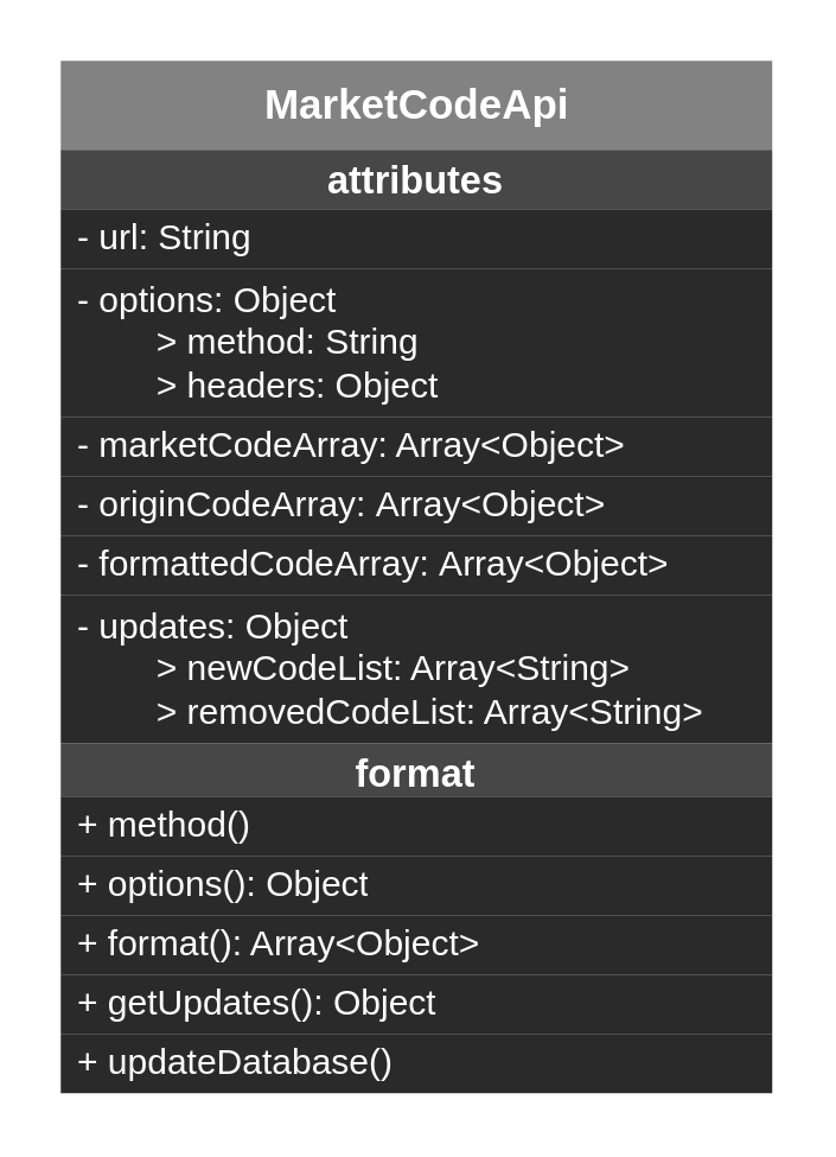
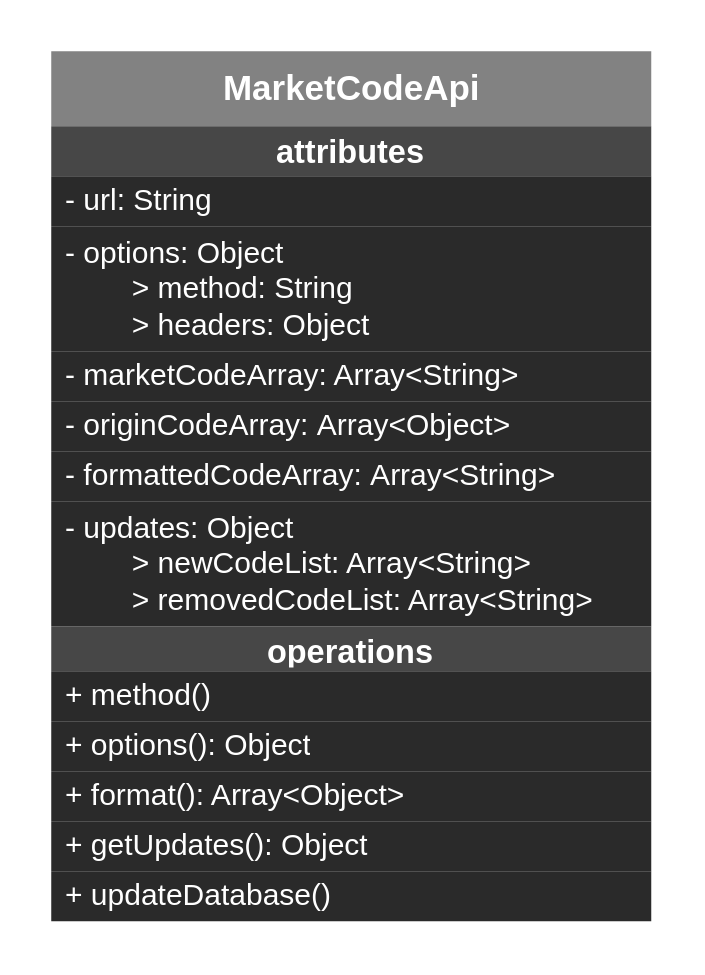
  <mxCell id="0" />
  <mxCell id="1" parent="0" />
  <mxCell id="2" value="&lt;font style=&quot;font-size: 14px&quot;&gt;&lt;b&gt;MarketCodeApi&lt;/b&gt;&lt;/font&gt;" style="swimlane;fontStyle=0;align=center;verticalAlign=top;childLayout=stackLayout;horizontal=1;startSize=30;horizontalStack=0;resizeParent=1;resizeParentMax=0;resizeLast=0;collapsible=0;marginBottom=0;html=1;strokeColor=none;fontColor=#FFFFFF;fillColor=#828282;" parent="1" vertex="1"><mxGeometry x="20" y="20" width="240" height="348" as="geometry" /></mxCell>
  <mxCell id="3" value="attributes" style="text;html=1;align=center;verticalAlign=middle;spacingLeft=4;spacingRight=4;overflow=hidden;rotatable=0;points=[[0,0.5],[1,0.5]];portConstraint=eastwest;fillColor=#474747;fontColor=#FFFFFF;fontSize=13;fontStyle=1" parent="2" vertex="1"><mxGeometry y="30" width="240" height="20" as="geometry" /></mxCell>
  <mxCell id="4" value="&lt;font&gt;- url: String&lt;/font&gt;" style="text;html=1;align=left;verticalAlign=middle;spacingLeft=4;spacingRight=4;overflow=hidden;rotatable=0;points=[[0,0.5],[1,0.5]];portConstraint=eastwest;fillColor=#2a2a2a;fontColor=#FFFFFF;" parent="2" vertex="1"><mxGeometry y="50" width="240" height="20" as="geometry" /></mxCell>
  <mxCell id="5" value="&lt;font&gt;- options: Object&lt;br&gt;&lt;span style=&quot;white-space: pre&quot;&gt;&#09;&lt;/span&gt;&amp;gt; method: String&lt;br&gt;&lt;span style=&quot;white-space: pre&quot;&gt;&#09;&lt;/span&gt;&amp;gt; headers: Object&lt;br&gt;&lt;/font&gt;" style="text;html=1;align=left;verticalAlign=middle;spacingLeft=4;spacingRight=4;overflow=hidden;rotatable=0;points=[[0,0.5],[1,0.5]];portConstraint=eastwest;fillColor=#2a2a2a;fontColor=#FFFFFF;" parent="2" vertex="1"><mxGeometry y="70" width="240" height="50" as="geometry" /></mxCell>
- <mxCell id="6" value="&lt;font&gt;- marketCodeArray: Array&amp;lt;Object&amp;gt;&lt;/font&gt;" style="text;html=1;align=left;verticalAlign=middle;spacingLeft=4;spacingRight=4;overflow=hidden;rotatable=0;points=[[0,0.5],[1,0.5]];portConstraint=eastwest;fillColor=#2a2a2a;fontColor=#FFFFFF;" parent="2" vertex="1"><mxGeometry y="120" width="240" height="20" as="geometry" /></mxCell>
+ <mxCell id="6" value="&lt;font&gt;- marketCodeArray: Array&amp;lt;String&amp;gt;&lt;/font&gt;" style="text;html=1;align=left;verticalAlign=middle;spacingLeft=4;spacingRight=4;overflow=hidden;rotatable=0;points=[[0,0.5],[1,0.5]];portConstraint=eastwest;fillColor=#2a2a2a;fontColor=#FFFFFF;" parent="2" vertex="1"><mxGeometry y="120" width="240" height="20" as="geometry" /></mxCell>
  <mxCell id="7" value="&lt;font&gt;- originCodeArray:&amp;nbsp;&lt;/font&gt;Array&amp;lt;Object&amp;gt;" style="text;html=1;align=left;verticalAlign=middle;spacingLeft=4;spacingRight=4;overflow=hidden;rotatable=0;points=[[0,0.5],[1,0.5]];portConstraint=eastwest;fillColor=#2a2a2a;fontColor=#FFFFFF;" parent="2" vertex="1"><mxGeometry y="140" width="240" height="20" as="geometry" /></mxCell>
- <mxCell id="8" value="&lt;font&gt;- formattedCodeArray:&amp;nbsp;&lt;/font&gt;Array&amp;lt;Object&amp;gt;" style="text;html=1;align=left;verticalAlign=middle;spacingLeft=4;spacingRight=4;overflow=hidden;rotatable=0;points=[[0,0.5],[1,0.5]];portConstraint=eastwest;fillColor=#2a2a2a;fontColor=#FFFFFF;" parent="2" vertex="1"><mxGeometry y="160" width="240" height="20" as="geometry" /></mxCell>
+ <mxCell id="8" value="&lt;font&gt;- formattedCodeArray:&amp;nbsp;&lt;/font&gt;Array&amp;lt;String&amp;gt;" style="text;html=1;align=left;verticalAlign=middle;spacingLeft=4;spacingRight=4;overflow=hidden;rotatable=0;points=[[0,0.5],[1,0.5]];portConstraint=eastwest;fillColor=#2a2a2a;fontColor=#FFFFFF;" parent="2" vertex="1"><mxGeometry y="160" width="240" height="20" as="geometry" /></mxCell>
  <mxCell id="9" value="&lt;font&gt;- updates: Object&lt;br&gt;&lt;span&gt;&#09;&lt;/span&gt;&lt;span&gt;&#09;&lt;/span&gt;&lt;span style=&quot;white-space: pre&quot;&gt;&#09;&lt;/span&gt;&amp;gt;&amp;nbsp;newCodeList: Array&amp;lt;String&amp;gt;&lt;br&gt;&lt;span&gt;&#09;&lt;/span&gt;&lt;span&gt;&#09;&lt;/span&gt;&lt;span style=&quot;white-space: pre&quot;&gt;&#09;&lt;/span&gt;&amp;gt;&amp;nbsp;removedCodeList: Array&amp;lt;String&amp;gt;&lt;/font&gt;" style="text;html=1;align=left;verticalAlign=middle;spacingLeft=4;spacingRight=4;overflow=hidden;rotatable=0;points=[[0,0.5],[1,0.5]];portConstraint=eastwest;fillColor=#2a2a2a;fontColor=#FFFFFF;" parent="2" vertex="1"><mxGeometry y="180" width="240" height="50" as="geometry" /></mxCell>
- <mxCell id="10" value="format" style="text;html=1;align=center;verticalAlign=middle;spacingLeft=4;spacingRight=4;overflow=hidden;rotatable=0;points=[[0,0.5],[1,0.5]];portConstraint=eastwest;fillColor=#474747;fontColor=#FFFFFF;fontSize=13;fontStyle=1" parent="2" vertex="1"><mxGeometry y="230" width="240" height="18" as="geometry" /></mxCell>
+ <mxCell id="10" value="operations" style="text;html=1;align=center;verticalAlign=middle;spacingLeft=4;spacingRight=4;overflow=hidden;rotatable=0;points=[[0,0.5],[1,0.5]];portConstraint=eastwest;fillColor=#474747;fontColor=#FFFFFF;fontSize=13;fontStyle=1" parent="2" vertex="1"><mxGeometry y="230" width="240" height="18" as="geometry" /></mxCell>
  <mxCell id="11" value="+ method()" style="text;html=1;align=left;verticalAlign=middle;spacingLeft=4;spacingRight=4;overflow=hidden;rotatable=0;points=[[0,0.5],[1,0.5]];portConstraint=eastwest;fillColor=#2a2a2a;fontColor=#FFFFFF;" parent="2" vertex="1"><mxGeometry y="248" width="240" height="20" as="geometry" /></mxCell>
  <mxCell id="12" value="+ options(): Object" style="text;html=1;align=left;verticalAlign=middle;spacingLeft=4;spacingRight=4;overflow=hidden;rotatable=0;points=[[0,0.5],[1,0.5]];portConstraint=eastwest;fillColor=#2a2a2a;fontColor=#FFFFFF;" parent="2" vertex="1"><mxGeometry y="268" width="240" height="20" as="geometry" /></mxCell>
  <mxCell id="13" value="+ format(): Array&amp;lt;Object&amp;gt;" style="text;html=1;align=left;verticalAlign=middle;spacingLeft=4;spacingRight=4;overflow=hidden;rotatable=0;points=[[0,0.5],[1,0.5]];portConstraint=eastwest;fillColor=#2a2a2a;fontColor=#FFFFFF;" parent="2" vertex="1"><mxGeometry y="288" width="240" height="20" as="geometry" /></mxCell>
  <mxCell id="14" value="+ getUpdates(): Object" style="text;html=1;align=left;verticalAlign=middle;spacingLeft=4;spacingRight=4;overflow=hidden;rotatable=0;points=[[0,0.5],[1,0.5]];portConstraint=eastwest;fillColor=#2a2a2a;fontColor=#FFFFFF;" parent="2" vertex="1"><mxGeometry y="308" width="240" height="20" as="geometry" /></mxCell>
  <mxCell id="15" value="+ updateDatabase()" style="text;html=1;align=left;verticalAlign=middle;spacingLeft=4;spacingRight=4;overflow=hidden;rotatable=0;points=[[0,0.5],[1,0.5]];portConstraint=eastwest;fillColor=#2a2a2a;fontColor=#FFFFFF;" parent="2" vertex="1"><mxGeometry y="328" width="240" height="20" as="geometry" /></mxCell>
